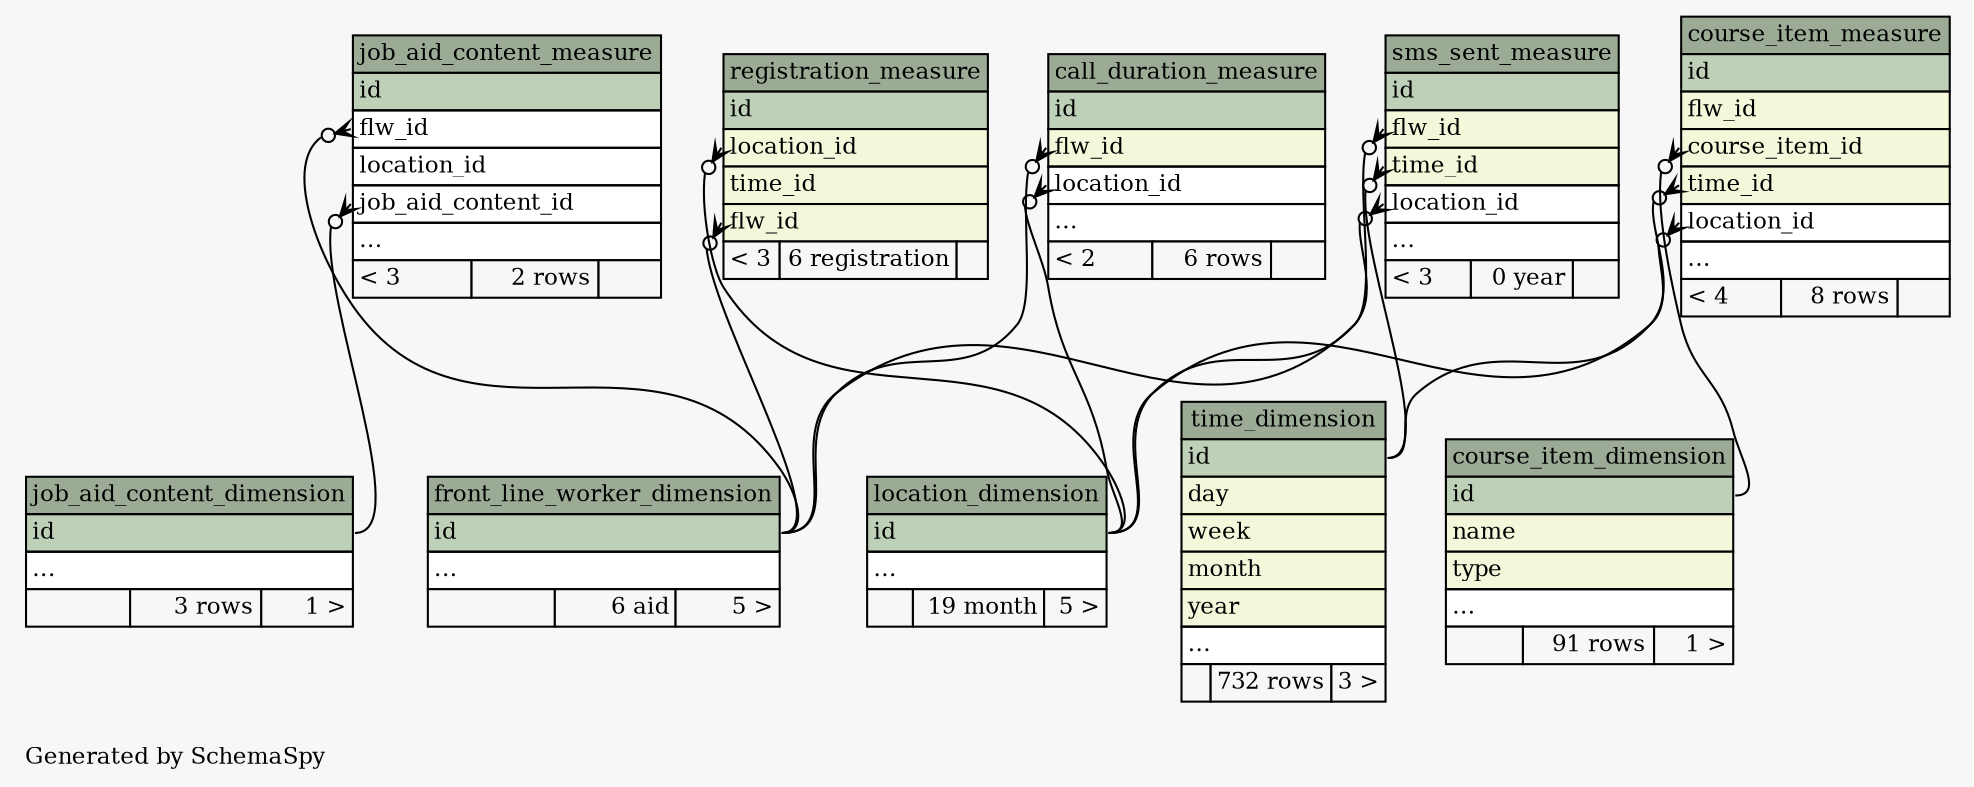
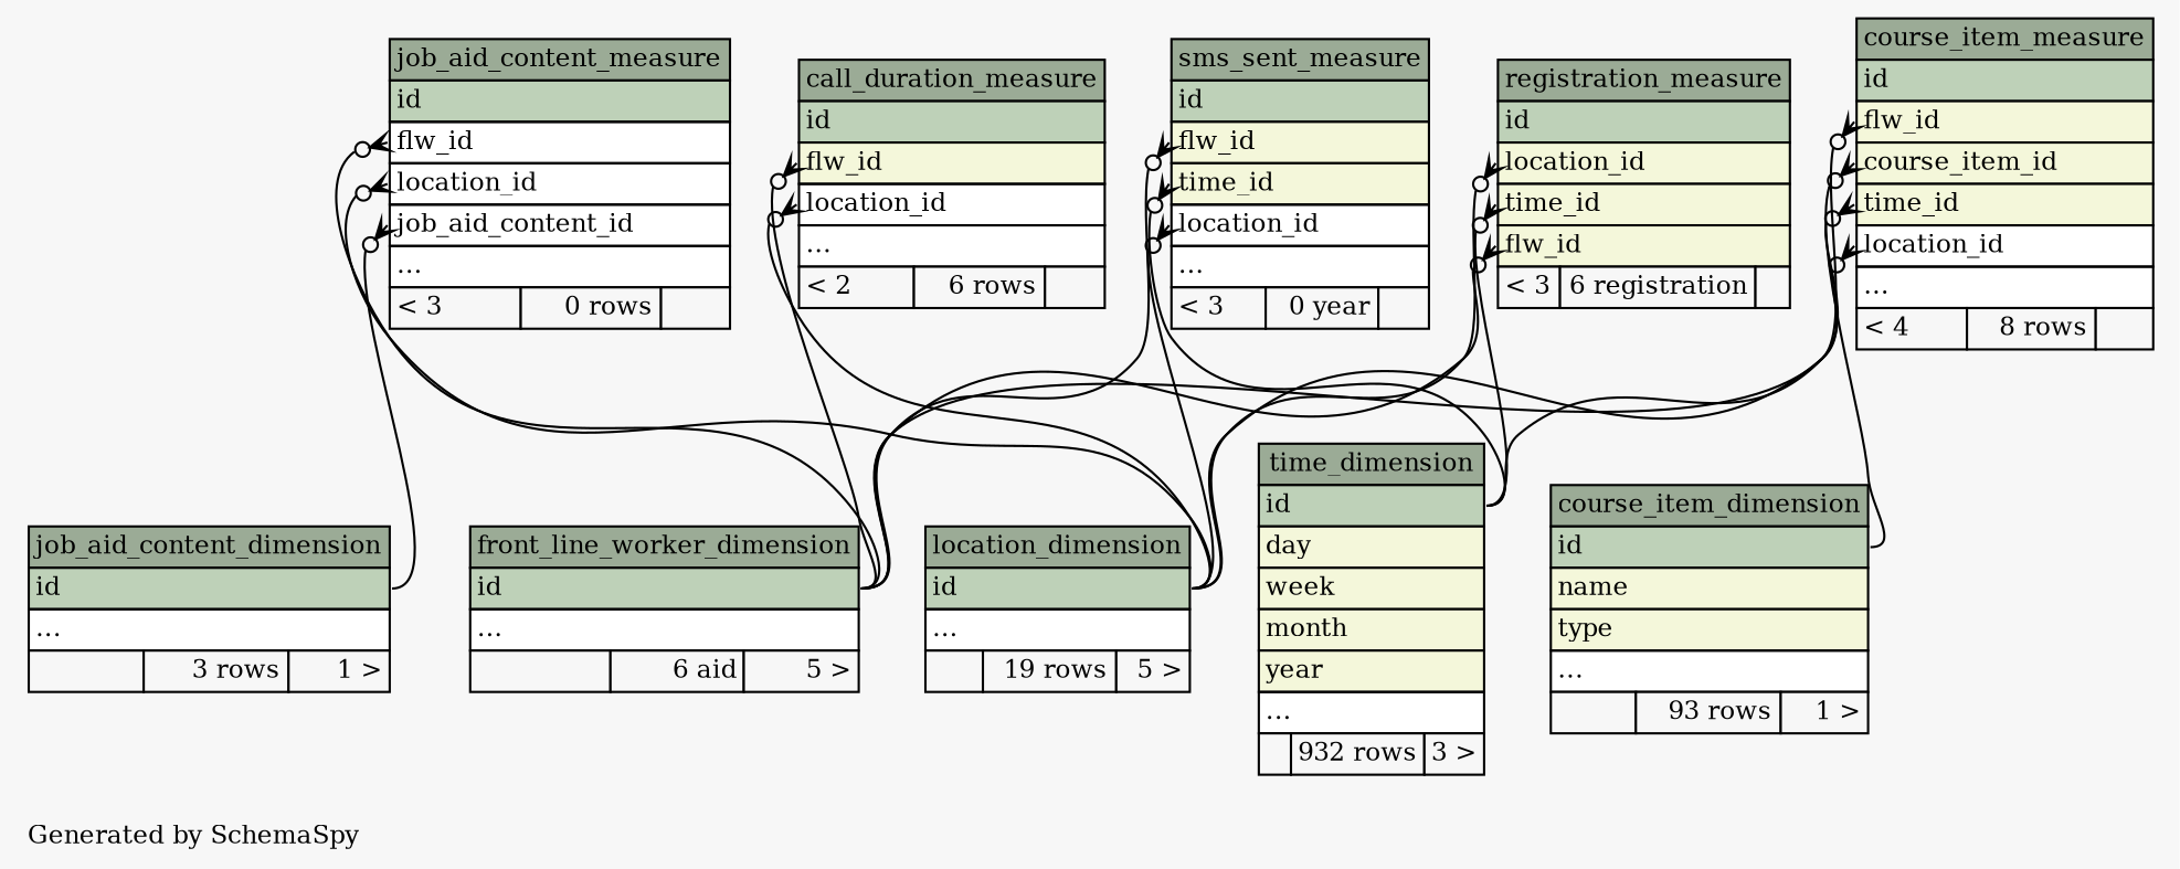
  digraph {
    bgcolor="#f7f7f7"
    fontname="DejaVu Serif"
    fontsize=11
    label="\nGenerated by SchemaSpy"
    labeljust=l
    nodesep=0.18
    rankdir=TB
    ranksep=0.46
    node [fontname="DejaVu Serif" fontsize=11 shape=plaintext]
    edge [arrowhead=none arrowsize=0.8 arrowtail=crowodot dir=back fontname="DejaVu Serif" headport="id:e" tailport="flw_id:w"]
    n1 [label=<     <TABLE BORDER="0" CELLBORDER="1" CELLSPACING="0" BGCOLOR="#ffffff">       <TR><TD COLSPAN="3" BGCOLOR="#9bab96" ALIGN="CENTER">call_duration_measure</TD></TR>       <TR><TD PORT="id" COLSPAN="3" BGCOLOR="#bed1b8" ALIGN="LEFT">id</TD></TR>       <TR><TD PORT="flw_id" COLSPAN="3" BGCOLOR="#f4f7da" ALIGN="LEFT">flw_id</TD></TR>       <TR><TD PORT="location_id" COLSPAN="3" ALIGN="LEFT">location_id</TD></TR>       <TR><TD PORT="elipses" COLSPAN="3" ALIGN="LEFT">...</TD></TR>       <TR><TD ALIGN="LEFT" BGCOLOR="#f7f7f7">&lt; 2</TD><TD ALIGN="RIGHT" BGCOLOR="#f7f7f7">6 rows</TD><TD ALIGN="RIGHT" BGCOLOR="#f7f7f7">  </TD></TR>     </TABLE>>]
    n2 [label=<     <TABLE BORDER="0" CELLBORDER="1" CELLSPACING="0" BGCOLOR="#ffffff">       <TR><TD COLSPAN="3" BGCOLOR="#9bab96" ALIGN="CENTER">front_line_worker_dimension</TD></TR>       <TR><TD PORT="id" COLSPAN="3" BGCOLOR="#bed1b8" ALIGN="LEFT">id</TD></TR>       <TR><TD PORT="elipses" COLSPAN="3" ALIGN="LEFT">...</TD></TR>       <TR><TD ALIGN="LEFT" BGCOLOR="#f7f7f7">  </TD><TD ALIGN="RIGHT" BGCOLOR="#f7f7f7">6 aid</TD><TD ALIGN="RIGHT" BGCOLOR="#f7f7f7">5 &gt;</TD></TR>     </TABLE>>]
-   n3 [label=<     <TABLE BORDER="0" CELLBORDER="1" CELLSPACING="0" BGCOLOR="#ffffff">       <TR><TD COLSPAN="3" BGCOLOR="#9bab96" ALIGN="CENTER">location_dimension</TD></TR>       <TR><TD PORT="id" COLSPAN="3" BGCOLOR="#bed1b8" ALIGN="LEFT">id</TD></TR>       <TR><TD PORT="elipses" COLSPAN="3" ALIGN="LEFT">...</TD></TR>       <TR><TD ALIGN="LEFT" BGCOLOR="#f7f7f7">  </TD><TD ALIGN="RIGHT" BGCOLOR="#f7f7f7">19 month</TD><TD ALIGN="RIGHT" BGCOLOR="#f7f7f7">5 &gt;</TD></TR>     </TABLE>>]
-   n4 [label=<     <TABLE BORDER="0" CELLBORDER="1" CELLSPACING="0" BGCOLOR="#ffffff">       <TR><TD COLSPAN="3" BGCOLOR="#9bab96" ALIGN="CENTER">course_item_dimension</TD></TR>       <TR><TD PORT="id" COLSPAN="3" BGCOLOR="#bed1b8" ALIGN="LEFT">id</TD></TR>       <TR><TD PORT="name" COLSPAN="3" BGCOLOR="#f4f7da" ALIGN="LEFT">name</TD></TR>       <TR><TD PORT="type" COLSPAN="3" BGCOLOR="#f4f7da" ALIGN="LEFT">type</TD></TR>       <TR><TD PORT="elipses" COLSPAN="3" ALIGN="LEFT">...</TD></TR>       <TR><TD ALIGN="LEFT" BGCOLOR="#f7f7f7">  </TD><TD ALIGN="RIGHT" BGCOLOR="#f7f7f7">91 rows</TD><TD ALIGN="RIGHT" BGCOLOR="#f7f7f7">1 &gt;</TD></TR>     </TABLE>>]
+   n3 [label=<     <TABLE BORDER="0" CELLBORDER="1" CELLSPACING="0" BGCOLOR="#ffffff">       <TR><TD COLSPAN="3" BGCOLOR="#9bab96" ALIGN="CENTER">location_dimension</TD></TR>       <TR><TD PORT="id" COLSPAN="3" BGCOLOR="#bed1b8" ALIGN="LEFT">id</TD></TR>       <TR><TD PORT="elipses" COLSPAN="3" ALIGN="LEFT">...</TD></TR>       <TR><TD ALIGN="LEFT" BGCOLOR="#f7f7f7">  </TD><TD ALIGN="RIGHT" BGCOLOR="#f7f7f7">19 rows</TD><TD ALIGN="RIGHT" BGCOLOR="#f7f7f7">5 &gt;</TD></TR>     </TABLE>>]
+   n4 [label=<     <TABLE BORDER="0" CELLBORDER="1" CELLSPACING="0" BGCOLOR="#ffffff">       <TR><TD COLSPAN="3" BGCOLOR="#9bab96" ALIGN="CENTER">course_item_dimension</TD></TR>       <TR><TD PORT="id" COLSPAN="3" BGCOLOR="#bed1b8" ALIGN="LEFT">id</TD></TR>       <TR><TD PORT="name" COLSPAN="3" BGCOLOR="#f4f7da" ALIGN="LEFT">name</TD></TR>       <TR><TD PORT="type" COLSPAN="3" BGCOLOR="#f4f7da" ALIGN="LEFT">type</TD></TR>       <TR><TD PORT="elipses" COLSPAN="3" ALIGN="LEFT">...</TD></TR>       <TR><TD ALIGN="LEFT" BGCOLOR="#f7f7f7">  </TD><TD ALIGN="RIGHT" BGCOLOR="#f7f7f7">93 rows</TD><TD ALIGN="RIGHT" BGCOLOR="#f7f7f7">1 &gt;</TD></TR>     </TABLE>>]
    n5 [label=<     <TABLE BORDER="0" CELLBORDER="1" CELLSPACING="0" BGCOLOR="#ffffff">       <TR><TD COLSPAN="3" BGCOLOR="#9bab96" ALIGN="CENTER">course_item_measure</TD></TR>       <TR><TD PORT="id" COLSPAN="3" BGCOLOR="#bed1b8" ALIGN="LEFT">id</TD></TR>       <TR><TD PORT="flw_id" COLSPAN="3" BGCOLOR="#f4f7da" ALIGN="LEFT">flw_id</TD></TR>       <TR><TD PORT="course_item_id" COLSPAN="3" BGCOLOR="#f4f7da" ALIGN="LEFT">course_item_id</TD></TR>       <TR><TD PORT="time_id" COLSPAN="3" BGCOLOR="#f4f7da" ALIGN="LEFT">time_id</TD></TR>       <TR><TD PORT="location_id" COLSPAN="3" ALIGN="LEFT">location_id</TD></TR>       <TR><TD PORT="elipses" COLSPAN="3" ALIGN="LEFT">...</TD></TR>       <TR><TD ALIGN="LEFT" BGCOLOR="#f7f7f7">&lt; 4</TD><TD ALIGN="RIGHT" BGCOLOR="#f7f7f7">8 rows</TD><TD ALIGN="RIGHT" BGCOLOR="#f7f7f7">  </TD></TR>     </TABLE>>]
-   n6 [label=<     <TABLE BORDER="0" CELLBORDER="1" CELLSPACING="0" BGCOLOR="#ffffff">       <TR><TD COLSPAN="3" BGCOLOR="#9bab96" ALIGN="CENTER">time_dimension</TD></TR>       <TR><TD PORT="id" COLSPAN="3" BGCOLOR="#bed1b8" ALIGN="LEFT">id</TD></TR>       <TR><TD PORT="day" COLSPAN="3" BGCOLOR="#f4f7da" ALIGN="LEFT">day</TD></TR>       <TR><TD PORT="week" COLSPAN="3" BGCOLOR="#f4f7da" ALIGN="LEFT">week</TD></TR>       <TR><TD PORT="month" COLSPAN="3" BGCOLOR="#f4f7da" ALIGN="LEFT">month</TD></TR>       <TR><TD PORT="year" COLSPAN="3" BGCOLOR="#f4f7da" ALIGN="LEFT">year</TD></TR>       <TR><TD PORT="elipses" COLSPAN="3" ALIGN="LEFT">...</TD></TR>       <TR><TD ALIGN="LEFT" BGCOLOR="#f7f7f7">  </TD><TD ALIGN="RIGHT" BGCOLOR="#f7f7f7">732 rows</TD><TD ALIGN="RIGHT" BGCOLOR="#f7f7f7">3 &gt;</TD></TR>     </TABLE>>]
+   n6 [label=<     <TABLE BORDER="0" CELLBORDER="1" CELLSPACING="0" BGCOLOR="#ffffff">       <TR><TD COLSPAN="3" BGCOLOR="#9bab96" ALIGN="CENTER">time_dimension</TD></TR>       <TR><TD PORT="id" COLSPAN="3" BGCOLOR="#bed1b8" ALIGN="LEFT">id</TD></TR>       <TR><TD PORT="day" COLSPAN="3" BGCOLOR="#f4f7da" ALIGN="LEFT">day</TD></TR>       <TR><TD PORT="week" COLSPAN="3" BGCOLOR="#f4f7da" ALIGN="LEFT">week</TD></TR>       <TR><TD PORT="month" COLSPAN="3" BGCOLOR="#f4f7da" ALIGN="LEFT">month</TD></TR>       <TR><TD PORT="year" COLSPAN="3" BGCOLOR="#f4f7da" ALIGN="LEFT">year</TD></TR>       <TR><TD PORT="elipses" COLSPAN="3" ALIGN="LEFT">...</TD></TR>       <TR><TD ALIGN="LEFT" BGCOLOR="#f7f7f7">  </TD><TD ALIGN="RIGHT" BGCOLOR="#f7f7f7">932 rows</TD><TD ALIGN="RIGHT" BGCOLOR="#f7f7f7">3 &gt;</TD></TR>     </TABLE>>]
    n7 [label=<     <TABLE BORDER="0" CELLBORDER="1" CELLSPACING="0" BGCOLOR="#ffffff">       <TR><TD COLSPAN="3" BGCOLOR="#9bab96" ALIGN="CENTER">job_aid_content_dimension</TD></TR>       <TR><TD PORT="id" COLSPAN="3" BGCOLOR="#bed1b8" ALIGN="LEFT">id</TD></TR>       <TR><TD PORT="elipses" COLSPAN="3" ALIGN="LEFT">...</TD></TR>       <TR><TD ALIGN="LEFT" BGCOLOR="#f7f7f7">  </TD><TD ALIGN="RIGHT" BGCOLOR="#f7f7f7">3 rows</TD><TD ALIGN="RIGHT" BGCOLOR="#f7f7f7">1 &gt;</TD></TR>     </TABLE>>]
-   n8 [label=<     <TABLE BORDER="0" CELLBORDER="1" CELLSPACING="0" BGCOLOR="#ffffff">       <TR><TD COLSPAN="3" BGCOLOR="#9bab96" ALIGN="CENTER">job_aid_content_measure</TD></TR>       <TR><TD PORT="id" COLSPAN="3" BGCOLOR="#bed1b8" ALIGN="LEFT">id</TD></TR>       <TR><TD PORT="flw_id" COLSPAN="3" ALIGN="LEFT">flw_id</TD></TR>       <TR><TD PORT="location_id" COLSPAN="3" ALIGN="LEFT">location_id</TD></TR>       <TR><TD PORT="job_aid_content_id" COLSPAN="3" ALIGN="LEFT">job_aid_content_id</TD></TR>       <TR><TD PORT="elipses" COLSPAN="3" ALIGN="LEFT">...</TD></TR>       <TR><TD ALIGN="LEFT" BGCOLOR="#f7f7f7">&lt; 3</TD><TD ALIGN="RIGHT" BGCOLOR="#f7f7f7">2 rows</TD><TD ALIGN="RIGHT" BGCOLOR="#f7f7f7">  </TD></TR>     </TABLE>>]
+   n8 [label=<     <TABLE BORDER="0" CELLBORDER="1" CELLSPACING="0" BGCOLOR="#ffffff">       <TR><TD COLSPAN="3" BGCOLOR="#9bab96" ALIGN="CENTER">job_aid_content_measure</TD></TR>       <TR><TD PORT="id" COLSPAN="3" BGCOLOR="#bed1b8" ALIGN="LEFT">id</TD></TR>       <TR><TD PORT="flw_id" COLSPAN="3" ALIGN="LEFT">flw_id</TD></TR>       <TR><TD PORT="location_id" COLSPAN="3" ALIGN="LEFT">location_id</TD></TR>       <TR><TD PORT="job_aid_content_id" COLSPAN="3" ALIGN="LEFT">job_aid_content_id</TD></TR>       <TR><TD PORT="elipses" COLSPAN="3" ALIGN="LEFT">...</TD></TR>       <TR><TD ALIGN="LEFT" BGCOLOR="#f7f7f7">&lt; 3</TD><TD ALIGN="RIGHT" BGCOLOR="#f7f7f7">0 rows</TD><TD ALIGN="RIGHT" BGCOLOR="#f7f7f7">  </TD></TR>     </TABLE>>]
    n9 [label=<     <TABLE BORDER="0" CELLBORDER="1" CELLSPACING="0" BGCOLOR="#ffffff">       <TR><TD COLSPAN="3" BGCOLOR="#9bab96" ALIGN="CENTER">registration_measure</TD></TR>       <TR><TD PORT="id" COLSPAN="3" BGCOLOR="#bed1b8" ALIGN="LEFT">id</TD></TR>       <TR><TD PORT="location_id" COLSPAN="3" BGCOLOR="#f4f7da" ALIGN="LEFT">location_id</TD></TR>       <TR><TD PORT="time_id" COLSPAN="3" BGCOLOR="#f4f7da" ALIGN="LEFT">time_id</TD></TR>       <TR><TD PORT="flw_id" COLSPAN="3" BGCOLOR="#f4f7da" ALIGN="LEFT">flw_id</TD></TR>       <TR><TD ALIGN="LEFT" BGCOLOR="#f7f7f7">&lt; 3</TD><TD ALIGN="RIGHT" BGCOLOR="#f7f7f7">6 registration</TD><TD ALIGN="RIGHT" BGCOLOR="#f7f7f7">  </TD></TR>     </TABLE>>]
    n10 [label=<     <TABLE BORDER="0" CELLBORDER="1" CELLSPACING="0" BGCOLOR="#ffffff">       <TR><TD COLSPAN="3" BGCOLOR="#9bab96" ALIGN="CENTER">sms_sent_measure</TD></TR>       <TR><TD PORT="id" COLSPAN="3" BGCOLOR="#bed1b8" ALIGN="LEFT">id</TD></TR>       <TR><TD PORT="flw_id" COLSPAN="3" BGCOLOR="#f4f7da" ALIGN="LEFT">flw_id</TD></TR>       <TR><TD PORT="time_id" COLSPAN="3" BGCOLOR="#f4f7da" ALIGN="LEFT">time_id</TD></TR>       <TR><TD PORT="location_id" COLSPAN="3" ALIGN="LEFT">location_id</TD></TR>       <TR><TD PORT="elipses" COLSPAN="3" ALIGN="LEFT">...</TD></TR>       <TR><TD ALIGN="LEFT" BGCOLOR="#f7f7f7">&lt; 3</TD><TD ALIGN="RIGHT" BGCOLOR="#f7f7f7">0 year</TD><TD ALIGN="RIGHT" BGCOLOR="#f7f7f7">  </TD></TR>     </TABLE>>]
    n1 -> n2
    n1 -> n3 [tailport="location_id:w"]
+   n5 -> n2
    n5 -> n3 [tailport="location_id:w"]
    n5 -> n4 [tailport="course_item_id:w"]
    n5 -> n6 [tailport="time_id:w"]
    n8 -> n2
+   n8 -> n3 [tailport="location_id:w"]
    n8 -> n7 [tailport="job_aid_content_id:w"]
    n9 -> n2
    n9 -> n3 [tailport="location_id:w"]
+   n9 -> n6 [tailport="time_id:w"]
    n10 -> n2
    n10 -> n3 [tailport="location_id:w"]
    n10 -> n6 [tailport="time_id:w"]
  }
